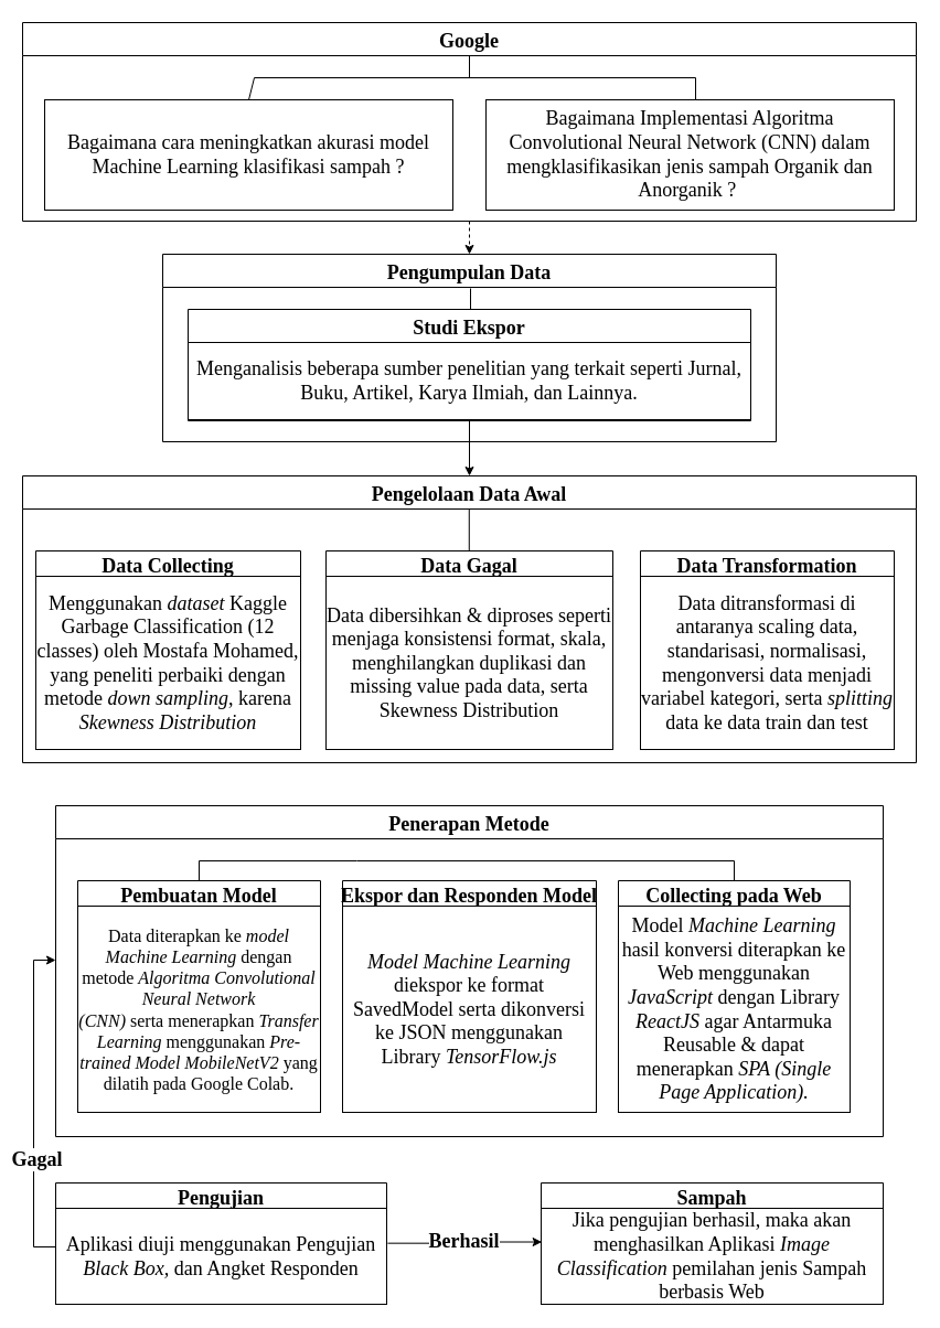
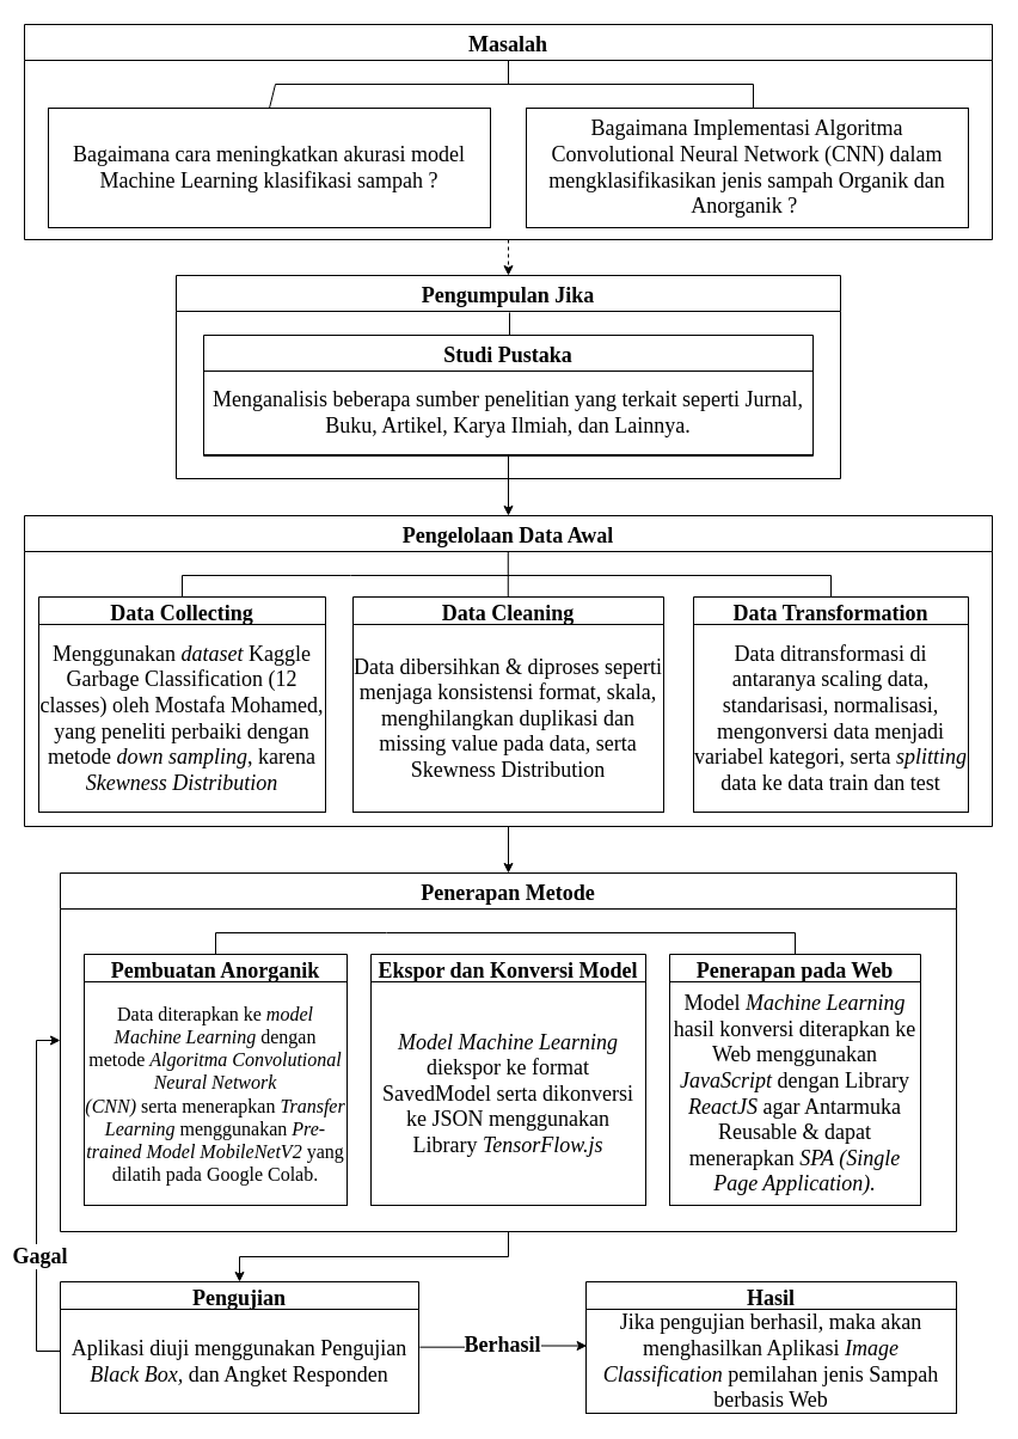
  <mxCell id="0" />
  <mxCell id="1" parent="0" />
  <mxCell id="2" style="edgeStyle=orthogonalEdgeStyle;rounded=0;orthogonalLoop=1;jettySize=auto;html=1;exitX=0.5;exitY=1;exitDx=0;exitDy=0;entryX=0.5;entryY=0;entryDx=0;entryDy=0;dashed=1;" edge="1" parent="1" source="3" target="8"><mxGeometry relative="1" as="geometry" /></mxCell>
- <mxCell id="3" value="Google" style="swimlane;fontSize=18;startSize=30;fontFamily=Times New Roman;" parent="1" vertex="1"><mxGeometry x="20" y="20" width="810" height="180" as="geometry" /></mxCell>
+ <mxCell id="3" value="Masalah" style="swimlane;fontSize=18;startSize=30;fontFamily=Times New Roman;" parent="1" vertex="1"><mxGeometry x="20" y="20" width="810" height="180" as="geometry" /></mxCell>
  <mxCell id="4" value="Bagaimana cara meningkatkan akurasi model Machine Learning klasifikasi sampah ?" style="rounded=0;whiteSpace=wrap;html=1;fontFamily=Times New Roman;fontSize=18;" parent="3" vertex="1"><mxGeometry x="20" y="70" width="370" height="100" as="geometry" /></mxCell>
  <mxCell id="5" value="" style="endArrow=none;html=1;rounded=0;fontFamily=Helvetica;fontSize=12;exitX=0.5;exitY=0;exitDx=0;exitDy=0;" parent="3" source="4" edge="1"><mxGeometry width="50" height="50" relative="1" as="geometry"><mxPoint x="125" y="70" as="sourcePoint" /><mxPoint x="405" y="30" as="targetPoint" /><Array as="points"><mxPoint x="210" y="50" /><mxPoint x="405" y="50" /></Array></mxGeometry></mxCell>
  <mxCell id="6" value="Bagaimana Implementasi Algoritma Convolutional Neural Network (CNN) dalam mengklasifikasikan jenis sampah Organik dan Anorganik ?&amp;nbsp;" style="rounded=0;whiteSpace=wrap;html=1;fontSize=18;fontFamily=Times New Roman;align=center;" parent="3" vertex="1"><mxGeometry x="420" y="70" width="370" height="100" as="geometry" /></mxCell>
  <mxCell id="7" style="edgeStyle=orthogonalEdgeStyle;rounded=0;orthogonalLoop=1;jettySize=auto;html=1;exitX=0.5;exitY=1;exitDx=0;exitDy=0;fontFamily=Helvetica;fontSize=12;" parent="1" target="14" edge="1" source="11"><mxGeometry relative="1" as="geometry"><mxPoint x="424.842" y="590" as="targetPoint" /><mxPoint x="425" y="370" as="sourcePoint" /></mxGeometry></mxCell>
- <mxCell id="8" value="Pengumpulan Data" style="swimlane;fontSize=18;startSize=30;fontFamily=Times New Roman;" parent="1" vertex="1"><mxGeometry x="147" y="230" width="556" height="170" as="geometry" /></mxCell>
+ <mxCell id="8" value="Pengumpulan Jika" style="swimlane;fontSize=18;startSize=30;fontFamily=Times New Roman;" parent="1" vertex="1"><mxGeometry x="147" y="230" width="556" height="170" as="geometry" /></mxCell>
  <mxCell id="9" value="" style="group" parent="8" vertex="1" connectable="0"><mxGeometry x="26" y="31" width="510" height="219" as="geometry" /></mxCell>
- <mxCell id="10" value="Studi Ekspor" style="swimlane;fontSize=18;fontFamily=Times New Roman;startSize=30;" parent="9" vertex="1"><mxGeometry x="-3" y="19" width="510" height="101" as="geometry" /></mxCell>
+ <mxCell id="10" value="Studi Pustaka" style="swimlane;fontSize=18;fontFamily=Times New Roman;startSize=30;" parent="9" vertex="1"><mxGeometry x="-3" y="19" width="510" height="101" as="geometry" /></mxCell>
  <mxCell id="11" value="&lt;font style=&quot;font-size: 18px;&quot;&gt;Menganalisis beberapa sumber penelitian yang terkait seperti Jurnal, Buku, Artikel, Karya Ilmiah, dan Lainnya.&lt;/font&gt;" style="rounded=0;whiteSpace=wrap;html=1;fontFamily=Times New Roman;fontSize=12;" parent="10" vertex="1"><mxGeometry y="30" width="510" height="70" as="geometry" /></mxCell>
  <mxCell id="12" value="" style="endArrow=none;html=1;rounded=0;fontFamily=Helvetica;fontSize=12;" parent="9" edge="1"><mxGeometry width="50" height="50" relative="1" as="geometry"><mxPoint x="253" y="19" as="sourcePoint" /><mxPoint x="253" as="targetPoint" /></mxGeometry></mxCell>
+ <mxCell id="13" style="edgeStyle=orthogonalEdgeStyle;rounded=0;orthogonalLoop=1;jettySize=auto;html=1;exitX=0.5;exitY=1;exitDx=0;exitDy=0;entryX=0.5;entryY=0;entryDx=0;entryDy=0;fontSize=10;" parent="1" source="14" target="31" edge="1"><mxGeometry relative="1" as="geometry" /></mxCell>
  <mxCell id="14" value="Pengelolaan Data Awal" style="swimlane;fontFamily=Times New Roman;fontSize=18;startSize=30;" parent="1" vertex="1"><mxGeometry x="20" y="431" width="810" height="260" as="geometry" /></mxCell>
  <mxCell id="15" value="Data Collecting" style="swimlane;fontFamily=Times New Roman;fontSize=18;" parent="14" vertex="1"><mxGeometry x="12" y="68" width="240" height="180" as="geometry" /></mxCell>
  <mxCell id="16" value="&lt;font style=&quot;font-size: 18px;&quot;&gt;&lt;span style=&quot;background-color: initial; font-size: 18px;&quot;&gt;Menggunakan &lt;i style=&quot;font-size: 18px;&quot;&gt;dataset &lt;/i&gt;Kaggle Garbage Classification (12 classes) oleh Mostafa Mohamed, yang peneliti perbaiki dengan metode &lt;i style=&quot;font-size: 18px;&quot;&gt;down sampling&lt;/i&gt;, karena &lt;i style=&quot;font-size: 18px;&quot;&gt;Skewness Distribution&lt;/i&gt;&lt;br style=&quot;font-size: 18px;&quot;&gt;&lt;/span&gt;&lt;/font&gt;" style="rounded=0;whiteSpace=wrap;html=1;fontFamily=Times New Roman;fontSize=18;" parent="15" vertex="1"><mxGeometry y="23" width="240" height="157" as="geometry" /></mxCell>
- <mxCell id="17" value="Data Gagal" style="swimlane;fontFamily=Times New Roman;fontSize=18;" parent="14" vertex="1"><mxGeometry x="275" y="68" width="260" height="180" as="geometry" /></mxCell>
+ <mxCell id="17" value="Data Cleaning" style="swimlane;fontFamily=Times New Roman;fontSize=18;" parent="14" vertex="1"><mxGeometry x="275" y="68" width="260" height="180" as="geometry" /></mxCell>
  <mxCell id="18" value="&lt;font face=&quot;Times New Roman&quot; style=&quot;font-size: 18px;&quot;&gt;Data dibersihkan &amp;amp; diproses seperti menjaga konsistensi format, skala, menghilangkan duplikasi dan missing value pada data, serta Skewness Distribution&lt;/font&gt;" style="rounded=0;whiteSpace=wrap;html=1;fontFamily=Helvetica;fontSize=12;" parent="17" vertex="1"><mxGeometry y="23" width="260" height="157" as="geometry" /></mxCell>
+ <mxCell id="19" value="" style="endArrow=none;html=1;rounded=0;fontSize=10;entryX=0.5;entryY=0;entryDx=0;entryDy=0;exitX=0.5;exitY=0;exitDx=0;exitDy=0;" parent="14" source="15" target="20" edge="1"><mxGeometry width="50" height="50" relative="1" as="geometry"><mxPoint x="83" y="68" as="sourcePoint" /><mxPoint x="263" y="50" as="targetPoint" /><Array as="points"><mxPoint x="132" y="50" /><mxPoint x="273" y="50" /><mxPoint x="675" y="50" /></Array></mxGeometry></mxCell>
  <mxCell id="20" value="Data Transformation" style="swimlane;fontFamily=Times New Roman;fontSize=18;" parent="14" vertex="1"><mxGeometry x="560" y="68" width="230" height="180" as="geometry" /></mxCell>
  <mxCell id="21" value="&lt;font style=&quot;font-size: 18px;&quot;&gt;Data ditransformasi di antaranya scaling data, standarisasi, normalisasi, mengonversi data menjadi variabel kategori, serta &lt;i style=&quot;font-size: 18px;&quot;&gt;splitting&lt;/i&gt; data ke data train dan test&lt;/font&gt;" style="rounded=0;whiteSpace=wrap;html=1;fontFamily=Times New Roman;fontSize=18;" parent="20" vertex="1"><mxGeometry y="23" width="230" height="157" as="geometry" /></mxCell>
  <mxCell id="22" value="" style="endArrow=none;html=1;rounded=0;fontSize=10;exitX=0.5;exitY=0;exitDx=0;exitDy=0;" parent="14" edge="1"><mxGeometry width="50" height="50" relative="1" as="geometry"><mxPoint x="404.78" y="68" as="sourcePoint" /><mxPoint x="404.78" y="30" as="targetPoint" /></mxGeometry></mxCell>
  <mxCell id="23" style="edgeStyle=orthogonalEdgeStyle;rounded=0;orthogonalLoop=1;jettySize=auto;html=1;fontSize=12;" parent="1" source="26" edge="1"><mxGeometry relative="1" as="geometry"><Array as="points"><mxPoint x="30" y="1130" /><mxPoint x="30" y="870" /></Array><mxPoint x="50" y="870" as="targetPoint" /></mxGeometry></mxCell>
  <mxCell id="24" value="&lt;b style=&quot;font-size: 18px;&quot;&gt;Gagal&lt;/b&gt;" style="edgeLabel;html=1;align=center;verticalAlign=middle;resizable=0;points=[];fontSize=18;fontFamily=Times New Roman;" parent="23" vertex="1" connectable="0"><mxGeometry x="-0.425" y="4" relative="1" as="geometry"><mxPoint x="6" y="-14" as="offset" /></mxGeometry></mxCell>
  <mxCell id="25" value="&lt;b style=&quot;font-size: 18px;&quot;&gt;Berhasil&lt;/b&gt;" style="edgeStyle=orthogonalEdgeStyle;rounded=0;orthogonalLoop=1;jettySize=auto;html=1;entryX=0.002;entryY=0.351;entryDx=0;entryDy=0;fontSize=18;entryPerimeter=0;fontFamily=Times New Roman;exitX=1.003;exitY=0.364;exitDx=0;exitDy=0;exitPerimeter=0;" parent="1" source="27" target="29" edge="1"><mxGeometry relative="1" as="geometry"><mxPoint x="390" y="1114" as="sourcePoint" /></mxGeometry></mxCell>
  <mxCell id="26" value="Pengujian" style="swimlane;fontFamily=Times New Roman;fontSize=18;" parent="1" vertex="1"><mxGeometry x="50" y="1072" width="300" height="110" as="geometry" /></mxCell>
  <mxCell id="27" value="&lt;font face=&quot;Times New Roman&quot; style=&quot;font-size: 18px;&quot;&gt;Aplikasi diuji menggunakan Pengujian &lt;i&gt;Black Box, &lt;/i&gt;dan Angket Responden&lt;/font&gt;" style="rounded=0;whiteSpace=wrap;html=1;fontFamily=Helvetica;fontSize=12;" parent="26" vertex="1"><mxGeometry y="23" width="300" height="87" as="geometry" /></mxCell>
- <mxCell id="28" value="Sampah" style="swimlane;fontFamily=Times New Roman;fontSize=18;startSize=23;" parent="1" vertex="1"><mxGeometry x="490" y="1072" width="310" height="110" as="geometry" /></mxCell>
+ <mxCell id="28" value="Hasil" style="swimlane;fontFamily=Times New Roman;fontSize=18;startSize=23;" parent="1" vertex="1"><mxGeometry x="490" y="1072" width="310" height="110" as="geometry" /></mxCell>
  <mxCell id="29" value="&lt;font style=&quot;font-size: 18px;&quot; face=&quot;Times New Roman&quot;&gt;Jika pengujian berhasil, maka akan menghasilkan Aplikasi &lt;i&gt;Image Classification&lt;/i&gt; pemilahan jenis Sampah berbasis Web&lt;/font&gt;" style="rounded=0;whiteSpace=wrap;html=1;fontFamily=Helvetica;fontSize=12;" parent="28" vertex="1"><mxGeometry y="23" width="310" height="87" as="geometry" /></mxCell>
+ <mxCell id="30" style="edgeStyle=orthogonalEdgeStyle;rounded=0;orthogonalLoop=1;jettySize=auto;html=1;exitX=0.5;exitY=1;exitDx=0;exitDy=0;" parent="1" source="31" target="26" edge="1"><mxGeometry relative="1" as="geometry" /></mxCell>
  <mxCell id="31" value="Penerapan Metode" style="swimlane;fontFamily=Times New Roman;fontSize=18;startSize=30;" parent="1" vertex="1"><mxGeometry x="50" y="730" width="750" height="300" as="geometry" /></mxCell>
- <mxCell id="32" value="Pembuatan Model" style="swimlane;fontFamily=Times New Roman;fontSize=18;" parent="31" vertex="1"><mxGeometry x="20" y="68" width="220" height="202" as="geometry" /></mxCell>
+ <mxCell id="32" value="Pembuatan Anorganik" style="swimlane;fontFamily=Times New Roman;fontSize=18;" parent="31" vertex="1"><mxGeometry x="20" y="68" width="220" height="202" as="geometry" /></mxCell>
  <mxCell id="33" value="&lt;font face=&quot;Times New Roman&quot; style=&quot;font-size: 16px;&quot;&gt;Data diterapkan ke &lt;i&gt;model Machine Learning&lt;/i&gt;&amp;nbsp;dengan metode &lt;i&gt;Algoritma&amp;nbsp;Convolutional Neural Network (CNN)&amp;nbsp;&lt;/i&gt;serta&amp;nbsp;menerapkan &lt;i&gt;Transfer Learning &lt;/i&gt;menggunakan &lt;i&gt;Pre-trained Model&amp;nbsp;MobileNetV2&lt;/i&gt;&amp;nbsp;yang dilatih pada Google Colab.&lt;/font&gt;" style="rounded=0;whiteSpace=wrap;html=1;fontFamily=Helvetica;fontSize=12;" parent="32" vertex="1"><mxGeometry y="23" width="220" height="187" as="geometry" /></mxCell>
- <mxCell id="34" value="Ekspor dan Responden Model" style="swimlane;fontFamily=Times New Roman;fontSize=18;" parent="31" vertex="1"><mxGeometry x="260" y="68" width="230" height="210" as="geometry" /></mxCell>
+ <mxCell id="34" value="Ekspor dan Konversi Model" style="swimlane;fontFamily=Times New Roman;fontSize=18;" parent="31" vertex="1"><mxGeometry x="260" y="68" width="230" height="210" as="geometry" /></mxCell>
  <mxCell id="35" value="&lt;font face=&quot;Times New Roman&quot; style=&quot;font-size: 18px;&quot;&gt;&lt;i&gt;Model Machine Learning &lt;/i&gt;diekspor ke format SavedModel serta dikonversi ke JSON menggunakan Library &lt;i&gt;TensorFlow.js&lt;/i&gt;&lt;/font&gt;" style="rounded=0;whiteSpace=wrap;html=1;fontFamily=Helvetica;fontSize=12;" parent="34" vertex="1"><mxGeometry y="23" width="230" height="187" as="geometry" /></mxCell>
- <mxCell id="36" value="Collecting pada Web" style="swimlane;fontFamily=Times New Roman;fontSize=18;" parent="31" vertex="1"><mxGeometry x="510" y="68" width="210" height="210" as="geometry" /></mxCell>
+ <mxCell id="36" value="Penerapan pada Web" style="swimlane;fontFamily=Times New Roman;fontSize=18;" parent="31" vertex="1"><mxGeometry x="510" y="68" width="210" height="210" as="geometry" /></mxCell>
  <mxCell id="37" value="&lt;font face=&quot;Times New Roman&quot; style=&quot;font-size: 18px;&quot;&gt;Model &lt;i&gt;Machine Learning &lt;/i&gt;hasil konversi diterapkan ke Web menggunakan &lt;i&gt;JavaScript&lt;/i&gt; dengan Library &lt;i&gt;ReactJS&lt;/i&gt; agar Antarmuka Reusable &amp;amp; dapat menerapkan &lt;i&gt;SPA (Single Page Application).&lt;/i&gt;&lt;/font&gt;" style="rounded=0;whiteSpace=wrap;html=1;fontFamily=Helvetica;fontSize=12;" parent="36" vertex="1"><mxGeometry y="23" width="210" height="187" as="geometry" /></mxCell>
  <mxCell id="38" value="" style="endArrow=none;html=1;rounded=0;fontSize=10;entryX=0.5;entryY=0;entryDx=0;entryDy=0;exitX=0.5;exitY=0;exitDx=0;exitDy=0;" parent="31" source="32" target="36" edge="1"><mxGeometry width="50" height="50" relative="1" as="geometry"><mxPoint x="83" y="68" as="sourcePoint" /><mxPoint x="263" y="50" as="targetPoint" /><Array as="points"><mxPoint x="130" y="50" /><mxPoint x="273" y="50" /><mxPoint x="615" y="50" /></Array></mxGeometry></mxCell>
  <mxCell id="39" value="" style="endArrow=none;html=1;rounded=0;fontFamily=Times New Roman;fontSize=16;" parent="1" edge="1"><mxGeometry width="50" height="50" relative="1" as="geometry"><mxPoint x="420" y="70" as="sourcePoint" /><mxPoint x="630" y="90" as="targetPoint" /><Array as="points"><mxPoint x="630" y="70" /></Array></mxGeometry></mxCell>
